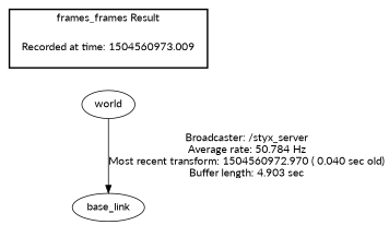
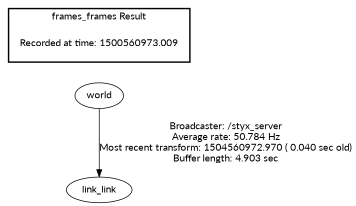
  digraph {
    fontname=Lato
    node [fontname=Lato]
    edge [fontname=Lato]
-   "Recorded at time: 1504560973.009" [shape=plaintext]
+   "Recorded at time: 1504560973.009" [shape=plaintext label="Recorded at time: 1500560973.009"]
    world
-   base_link
+   base_link [label=link_link]
    subgraph cluster_1 {
      color=black
      label="frames_frames Result"
      style=bold
      "Recorded at time: 1504560973.009"
    }
    "Recorded at time: 1504560973.009" -> world [style=invis]
    world -> base_link [label="Broadcaster: /styx_server\nAverage rate: 50.784 Hz\nMost recent transform: 1504560972.970 ( 0.040 sec old)\nBuffer length: 4.903 sec\n"]
  }
